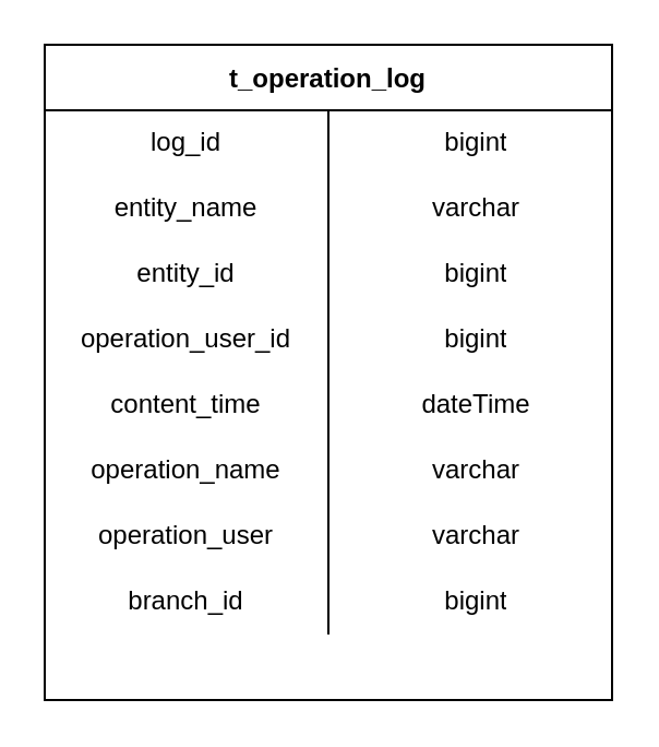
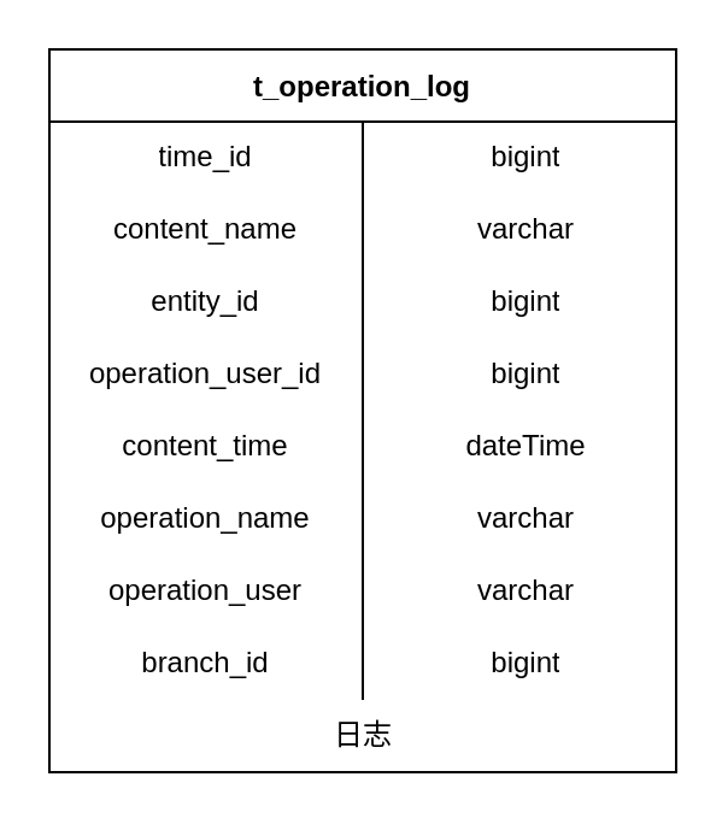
  <mxCell id="0" />
  <mxCell id="1" parent="0" />
  <mxCell id="2" value="t_operation_log" style="shape=table;startSize=30;container=1;collapsible=0;childLayout=tableLayout;fixedRows=1;rowLines=0;fontStyle=1;" vertex="1" parent="1"><mxGeometry x="20" y="20" width="260" height="300" as="geometry" /></mxCell>
  <mxCell id="3" value="" style="shape=tableRow;horizontal=0;startSize=0;swimlaneHead=0;swimlaneBody=0;top=0;left=0;bottom=0;right=0;collapsible=0;dropTarget=0;fillColor=none;points=[[0,0.5],[1,0.5]];portConstraint=eastwest;" vertex="1" parent="2"><mxGeometry y="30" width="260" height="30" as="geometry" /></mxCell>
- <mxCell id="4" value="log_id" style="shape=partialRectangle;html=1;whiteSpace=wrap;connectable=0;fillColor=none;top=0;left=0;bottom=0;right=0;overflow=hidden;pointerEvents=1;" vertex="1" parent="3"><mxGeometry width="130" height="30" as="geometry"><mxRectangle width="130" height="30" as="alternateBounds" /></mxGeometry></mxCell>
+ <mxCell id="4" value="time_id" style="shape=partialRectangle;html=1;whiteSpace=wrap;connectable=0;fillColor=none;top=0;left=0;bottom=0;right=0;overflow=hidden;pointerEvents=1;" vertex="1" parent="3"><mxGeometry width="130" height="30" as="geometry"><mxRectangle width="130" height="30" as="alternateBounds" /></mxGeometry></mxCell>
  <mxCell id="5" value="bigint" style="shape=partialRectangle;html=1;whiteSpace=wrap;connectable=0;fillColor=none;top=0;left=0;bottom=0;right=0;align=center;spacingLeft=6;overflow=hidden;" vertex="1" parent="3"><mxGeometry x="130" width="130" height="30" as="geometry"><mxRectangle width="130" height="30" as="alternateBounds" /></mxGeometry></mxCell>
  <mxCell id="6" value="" style="shape=tableRow;horizontal=0;startSize=0;swimlaneHead=0;swimlaneBody=0;top=0;left=0;bottom=0;right=0;collapsible=0;dropTarget=0;fillColor=none;points=[[0,0.5],[1,0.5]];portConstraint=eastwest;" vertex="1" parent="2"><mxGeometry y="60" width="260" height="30" as="geometry" /></mxCell>
- <mxCell id="7" value="entity_name" style="shape=partialRectangle;html=1;whiteSpace=wrap;connectable=0;fillColor=none;top=0;left=0;bottom=0;right=0;overflow=hidden;" vertex="1" parent="6"><mxGeometry width="130" height="30" as="geometry"><mxRectangle width="130" height="30" as="alternateBounds" /></mxGeometry></mxCell>
+ <mxCell id="7" value="content_name" style="shape=partialRectangle;html=1;whiteSpace=wrap;connectable=0;fillColor=none;top=0;left=0;bottom=0;right=0;overflow=hidden;" vertex="1" parent="6"><mxGeometry width="130" height="30" as="geometry"><mxRectangle width="130" height="30" as="alternateBounds" /></mxGeometry></mxCell>
  <mxCell id="8" value="varchar" style="shape=partialRectangle;html=1;whiteSpace=wrap;connectable=0;fillColor=none;top=0;left=0;bottom=0;right=0;align=center;spacingLeft=6;overflow=hidden;" vertex="1" parent="6"><mxGeometry x="130" width="130" height="30" as="geometry"><mxRectangle width="130" height="30" as="alternateBounds" /></mxGeometry></mxCell>
  <mxCell id="9" value="" style="shape=tableRow;horizontal=0;startSize=0;swimlaneHead=0;swimlaneBody=0;top=0;left=0;bottom=0;right=0;collapsible=0;dropTarget=0;fillColor=none;points=[[0,0.5],[1,0.5]];portConstraint=eastwest;" vertex="1" parent="2"><mxGeometry y="90" width="260" height="30" as="geometry" /></mxCell>
  <mxCell id="10" value="entity_id" style="shape=partialRectangle;html=1;whiteSpace=wrap;connectable=0;fillColor=none;top=0;left=0;bottom=0;right=0;overflow=hidden;" vertex="1" parent="9"><mxGeometry width="130" height="30" as="geometry"><mxRectangle width="130" height="30" as="alternateBounds" /></mxGeometry></mxCell>
  <mxCell id="11" value="bigint" style="shape=partialRectangle;html=1;whiteSpace=wrap;connectable=0;fillColor=none;top=0;left=0;bottom=0;right=0;align=center;spacingLeft=6;overflow=hidden;" vertex="1" parent="9"><mxGeometry x="130" width="130" height="30" as="geometry"><mxRectangle width="130" height="30" as="alternateBounds" /></mxGeometry></mxCell>
  <mxCell id="12" style="shape=tableRow;horizontal=0;startSize=0;swimlaneHead=0;swimlaneBody=0;top=0;left=0;bottom=0;right=0;collapsible=0;dropTarget=0;fillColor=none;points=[[0,0.5],[1,0.5]];portConstraint=eastwest;" vertex="1" parent="2"><mxGeometry y="120" width="260" height="30" as="geometry" /></mxCell>
  <mxCell id="13" value="operation_user_id" style="shape=partialRectangle;html=1;whiteSpace=wrap;connectable=0;fillColor=none;top=0;left=0;bottom=0;right=0;overflow=hidden;" vertex="1" parent="12"><mxGeometry width="130" height="30" as="geometry"><mxRectangle width="130" height="30" as="alternateBounds" /></mxGeometry></mxCell>
  <mxCell id="14" value="bigint" style="shape=partialRectangle;html=1;whiteSpace=wrap;connectable=0;fillColor=none;top=0;left=0;bottom=0;right=0;align=center;spacingLeft=6;overflow=hidden;" vertex="1" parent="12"><mxGeometry x="130" width="130" height="30" as="geometry"><mxRectangle width="130" height="30" as="alternateBounds" /></mxGeometry></mxCell>
  <mxCell id="15" style="shape=tableRow;horizontal=0;startSize=0;swimlaneHead=0;swimlaneBody=0;top=0;left=0;bottom=0;right=0;collapsible=0;dropTarget=0;fillColor=none;points=[[0,0.5],[1,0.5]];portConstraint=eastwest;" vertex="1" parent="2"><mxGeometry y="150" width="260" height="30" as="geometry" /></mxCell>
  <mxCell id="16" value="content_time" style="shape=partialRectangle;html=1;whiteSpace=wrap;connectable=0;fillColor=none;top=0;left=0;bottom=0;right=0;overflow=hidden;" vertex="1" parent="15"><mxGeometry width="130" height="30" as="geometry"><mxRectangle width="130" height="30" as="alternateBounds" /></mxGeometry></mxCell>
  <mxCell id="17" value="dateTime" style="shape=partialRectangle;html=1;whiteSpace=wrap;connectable=0;fillColor=none;top=0;left=0;bottom=0;right=0;align=center;spacingLeft=6;overflow=hidden;" vertex="1" parent="15"><mxGeometry x="130" width="130" height="30" as="geometry"><mxRectangle width="130" height="30" as="alternateBounds" /></mxGeometry></mxCell>
  <mxCell id="18" style="shape=tableRow;horizontal=0;startSize=0;swimlaneHead=0;swimlaneBody=0;top=0;left=0;bottom=0;right=0;collapsible=0;dropTarget=0;fillColor=none;points=[[0,0.5],[1,0.5]];portConstraint=eastwest;" vertex="1" parent="2"><mxGeometry y="180" width="260" height="30" as="geometry" /></mxCell>
  <mxCell id="19" value="operation_name" style="shape=partialRectangle;html=1;whiteSpace=wrap;connectable=0;fillColor=none;top=0;left=0;bottom=0;right=0;overflow=hidden;" vertex="1" parent="18"><mxGeometry width="130" height="30" as="geometry"><mxRectangle width="130" height="30" as="alternateBounds" /></mxGeometry></mxCell>
  <mxCell id="20" value="varchar" style="shape=partialRectangle;html=1;whiteSpace=wrap;connectable=0;fillColor=none;top=0;left=0;bottom=0;right=0;align=center;spacingLeft=6;overflow=hidden;" vertex="1" parent="18"><mxGeometry x="130" width="130" height="30" as="geometry"><mxRectangle width="130" height="30" as="alternateBounds" /></mxGeometry></mxCell>
  <mxCell id="21" style="shape=tableRow;horizontal=0;startSize=0;swimlaneHead=0;swimlaneBody=0;top=0;left=0;bottom=0;right=0;collapsible=0;dropTarget=0;fillColor=none;points=[[0,0.5],[1,0.5]];portConstraint=eastwest;" vertex="1" parent="2"><mxGeometry y="210" width="260" height="30" as="geometry" /></mxCell>
  <mxCell id="22" value="operation_user" style="shape=partialRectangle;html=1;whiteSpace=wrap;connectable=0;fillColor=none;top=0;left=0;bottom=0;right=0;overflow=hidden;" vertex="1" parent="21"><mxGeometry width="130" height="30" as="geometry"><mxRectangle width="130" height="30" as="alternateBounds" /></mxGeometry></mxCell>
  <mxCell id="23" value="varchar" style="shape=partialRectangle;html=1;whiteSpace=wrap;connectable=0;fillColor=none;top=0;left=0;bottom=0;right=0;align=center;spacingLeft=6;overflow=hidden;" vertex="1" parent="21"><mxGeometry x="130" width="130" height="30" as="geometry"><mxRectangle width="130" height="30" as="alternateBounds" /></mxGeometry></mxCell>
  <mxCell id="24" style="shape=tableRow;horizontal=0;startSize=0;swimlaneHead=0;swimlaneBody=0;top=0;left=0;bottom=0;right=0;collapsible=0;dropTarget=0;fillColor=none;points=[[0,0.5],[1,0.5]];portConstraint=eastwest;" vertex="1" parent="2"><mxGeometry y="240" width="260" height="30" as="geometry" /></mxCell>
  <mxCell id="25" value="branch_id" style="shape=partialRectangle;html=1;whiteSpace=wrap;connectable=0;fillColor=none;top=0;left=0;bottom=0;right=0;overflow=hidden;" vertex="1" parent="24"><mxGeometry width="130" height="30" as="geometry"><mxRectangle width="130" height="30" as="alternateBounds" /></mxGeometry></mxCell>
  <mxCell id="26" value="bigint" style="shape=partialRectangle;html=1;whiteSpace=wrap;connectable=0;fillColor=none;top=0;left=0;bottom=0;right=0;align=center;spacingLeft=6;overflow=hidden;" vertex="1" parent="24"><mxGeometry x="130" width="130" height="30" as="geometry"><mxRectangle width="130" height="30" as="alternateBounds" /></mxGeometry></mxCell>
+ <mxCell id="27" value="日志" style="text;html=1;align=center;verticalAlign=middle;resizable=0;points=[];autosize=1;strokeColor=none;fillColor=none;" vertex="1" parent="1"><mxGeometry x="125" y="290" width="50" height="30" as="geometry" /></mxCell>
